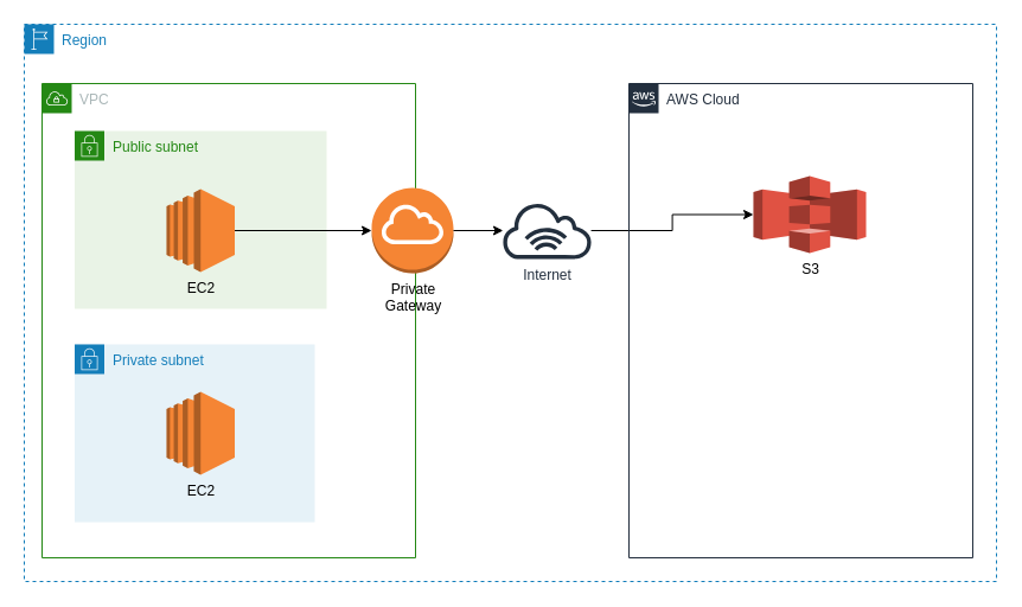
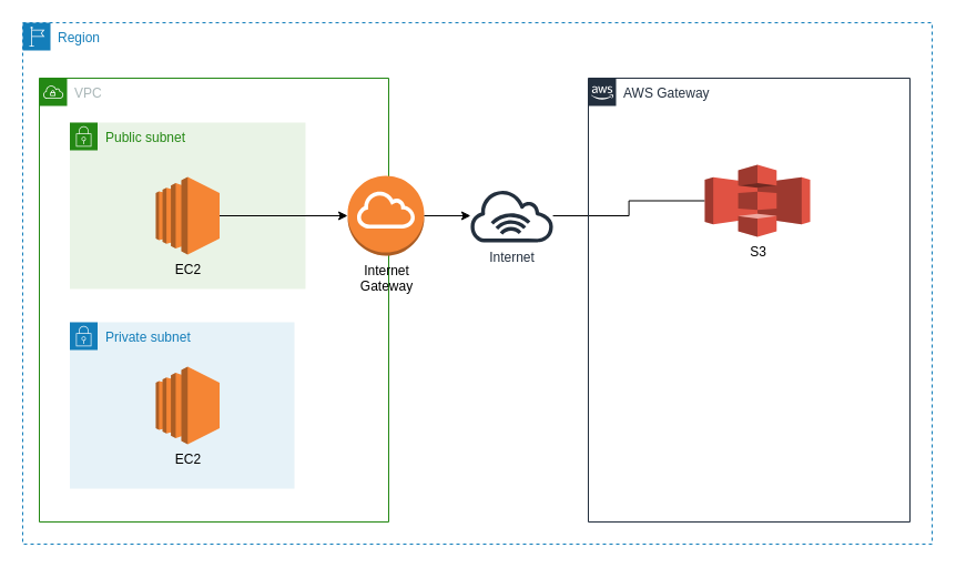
  <mxCell id="0" />
  <mxCell id="1" parent="0" />
  <mxCell id="2" value="Region" style="points=[[0,0],[0.25,0],[0.5,0],[0.75,0],[1,0],[1,0.25],[1,0.5],[1,0.75],[1,1],[0.75,1],[0.5,1],[0.25,1],[0,1],[0,0.75],[0,0.5],[0,0.25]];outlineConnect=0;gradientColor=none;html=1;whiteSpace=wrap;fontSize=12;fontStyle=0;container=1;pointerEvents=0;collapsible=0;recursiveResize=0;shape=mxgraph.aws4.group;grIcon=mxgraph.aws4.group_region;strokeColor=#147EBA;fillColor=none;verticalAlign=top;align=left;spacingLeft=30;fontColor=#147EBA;dashed=1;" vertex="1" parent="1"><mxGeometry x="20" y="20" width="820" height="470" as="geometry" /></mxCell>
  <mxCell id="3" value="VPC" style="points=[[0,0],[0.25,0],[0.5,0],[0.75,0],[1,0],[1,0.25],[1,0.5],[1,0.75],[1,1],[0.75,1],[0.5,1],[0.25,1],[0,1],[0,0.75],[0,0.5],[0,0.25]];outlineConnect=0;gradientColor=none;html=1;whiteSpace=wrap;fontSize=12;fontStyle=0;container=1;pointerEvents=0;collapsible=0;recursiveResize=0;shape=mxgraph.aws4.group;grIcon=mxgraph.aws4.group_vpc;strokeColor=#248814;fillColor=none;verticalAlign=top;align=left;spacingLeft=30;fontColor=#AAB7B8;dashed=0;" vertex="1" parent="2"><mxGeometry x="15" y="50" width="315" height="400" as="geometry" /></mxCell>
  <mxCell id="4" value="Public subnet" style="points=[[0,0],[0.25,0],[0.5,0],[0.75,0],[1,0],[1,0.25],[1,0.5],[1,0.75],[1,1],[0.75,1],[0.5,1],[0.25,1],[0,1],[0,0.75],[0,0.5],[0,0.25]];outlineConnect=0;gradientColor=none;html=1;whiteSpace=wrap;fontSize=12;fontStyle=0;container=1;pointerEvents=0;collapsible=0;recursiveResize=0;shape=mxgraph.aws4.group;grIcon=mxgraph.aws4.group_security_group;grStroke=0;strokeColor=#248814;fillColor=#E9F3E6;verticalAlign=top;align=left;spacingLeft=30;fontColor=#248814;dashed=0;" vertex="1" parent="3"><mxGeometry x="27.5" y="40" width="212.5" height="150" as="geometry" /></mxCell>
  <mxCell id="5" value="EC2" style="outlineConnect=0;dashed=0;verticalLabelPosition=bottom;verticalAlign=top;align=center;html=1;shape=mxgraph.aws3.ec2;fillColor=#F58534;gradientColor=none;" vertex="1" parent="4"><mxGeometry x="77.5" y="49" width="57.5" height="70" as="geometry" /></mxCell>
  <mxCell id="6" value="Private subnet" style="points=[[0,0],[0.25,0],[0.5,0],[0.75,0],[1,0],[1,0.25],[1,0.5],[1,0.75],[1,1],[0.75,1],[0.5,1],[0.25,1],[0,1],[0,0.75],[0,0.5],[0,0.25]];outlineConnect=0;gradientColor=none;html=1;whiteSpace=wrap;fontSize=12;fontStyle=0;container=1;pointerEvents=0;collapsible=0;recursiveResize=0;shape=mxgraph.aws4.group;grIcon=mxgraph.aws4.group_security_group;grStroke=0;strokeColor=#147EBA;fillColor=#E6F2F8;verticalAlign=top;align=left;spacingLeft=30;fontColor=#147EBA;dashed=0;" vertex="1" parent="3"><mxGeometry x="27.5" y="220" width="202.5" height="150" as="geometry" /></mxCell>
  <mxCell id="7" value="EC2" style="outlineConnect=0;dashed=0;verticalLabelPosition=bottom;verticalAlign=top;align=center;html=1;shape=mxgraph.aws3.ec2;fillColor=#F58534;gradientColor=none;" vertex="1" parent="6"><mxGeometry x="77.5" y="40" width="57.5" height="70" as="geometry" /></mxCell>
- <mxCell id="8" value="Private&lt;br&gt;Gateway" style="outlineConnect=0;dashed=0;verticalLabelPosition=bottom;verticalAlign=top;align=center;html=1;shape=mxgraph.aws3.internet_gateway;fillColor=#F58534;gradientColor=none;" vertex="1" parent="3"><mxGeometry x="278" y="88" width="69" height="72" as="geometry" /></mxCell>
+ <mxCell id="8" value="Internet&lt;br&gt;Gateway" style="outlineConnect=0;dashed=0;verticalLabelPosition=bottom;verticalAlign=top;align=center;html=1;shape=mxgraph.aws3.internet_gateway;fillColor=#F58534;gradientColor=none;" vertex="1" parent="3"><mxGeometry x="278" y="88" width="69" height="72" as="geometry" /></mxCell>
  <mxCell id="9" value="" style="edgeStyle=orthogonalEdgeStyle;rounded=0;orthogonalLoop=1;jettySize=auto;html=1;entryX=0;entryY=0.5;entryDx=0;entryDy=0;entryPerimeter=0;" edge="1" parent="3" source="5" target="8"><mxGeometry relative="1" as="geometry"><mxPoint x="290" y="125" as="targetPoint" /></mxGeometry></mxCell>
  <mxCell id="10" style="edgeStyle=orthogonalEdgeStyle;rounded=0;orthogonalLoop=1;jettySize=auto;html=1;exitX=1;exitY=0.5;exitDx=0;exitDy=0;exitPerimeter=0;" edge="1" parent="2" source="8" target="12"><mxGeometry relative="1" as="geometry" /></mxCell>
- <mxCell id="11" style="edgeStyle=orthogonalEdgeStyle;rounded=0;orthogonalLoop=1;jettySize=auto;html=1;" edge="1" parent="2" source="12" target="14"><mxGeometry relative="1" as="geometry" /></mxCell>
+ <mxCell id="11" style="edgeStyle=orthogonalEdgeStyle;rounded=0;orthogonalLoop=1;jettySize=auto;html=1;endArrow=none;" edge="1" parent="2" source="12" target="14"><mxGeometry relative="1" as="geometry" /></mxCell>
  <mxCell id="12" value="Internet" style="sketch=0;outlineConnect=0;fontColor=#232F3E;gradientColor=none;fillColor=#232F3D;strokeColor=none;dashed=0;verticalLabelPosition=bottom;verticalAlign=top;align=center;html=1;fontSize=12;fontStyle=0;aspect=fixed;pointerEvents=1;shape=mxgraph.aws4.internet_alt1;" vertex="1" parent="2"><mxGeometry x="402" y="150" width="78" height="48" as="geometry" /></mxCell>
- <mxCell id="13" value="AWS Cloud" style="points=[[0,0],[0.25,0],[0.5,0],[0.75,0],[1,0],[1,0.25],[1,0.5],[1,0.75],[1,1],[0.75,1],[0.5,1],[0.25,1],[0,1],[0,0.75],[0,0.5],[0,0.25]];outlineConnect=0;gradientColor=none;html=1;whiteSpace=wrap;fontSize=12;fontStyle=0;container=1;pointerEvents=0;collapsible=0;recursiveResize=0;shape=mxgraph.aws4.group;grIcon=mxgraph.aws4.group_aws_cloud_alt;strokeColor=#232F3E;fillColor=none;verticalAlign=top;align=left;spacingLeft=30;fontColor=#232F3E;dashed=0;" vertex="1" parent="2"><mxGeometry x="510" y="50" width="290" height="400" as="geometry" /></mxCell>
+ <mxCell id="13" value="AWS Gateway" style="points=[[0,0],[0.25,0],[0.5,0],[0.75,0],[1,0],[1,0.25],[1,0.5],[1,0.75],[1,1],[0.75,1],[0.5,1],[0.25,1],[0,1],[0,0.75],[0,0.5],[0,0.25]];outlineConnect=0;gradientColor=none;html=1;whiteSpace=wrap;fontSize=12;fontStyle=0;container=1;pointerEvents=0;collapsible=0;recursiveResize=0;shape=mxgraph.aws4.group;grIcon=mxgraph.aws4.group_aws_cloud_alt;strokeColor=#232F3E;fillColor=none;verticalAlign=top;align=left;spacingLeft=30;fontColor=#232F3E;dashed=0;" vertex="1" parent="2"><mxGeometry x="510" y="50" width="290" height="400" as="geometry" /></mxCell>
  <mxCell id="14" value="S3" style="outlineConnect=0;dashed=0;verticalLabelPosition=bottom;verticalAlign=top;align=center;html=1;shape=mxgraph.aws3.s3;fillColor=#E05243;gradientColor=none;" vertex="1" parent="13"><mxGeometry x="105" y="78" width="95" height="65" as="geometry" /></mxCell>
